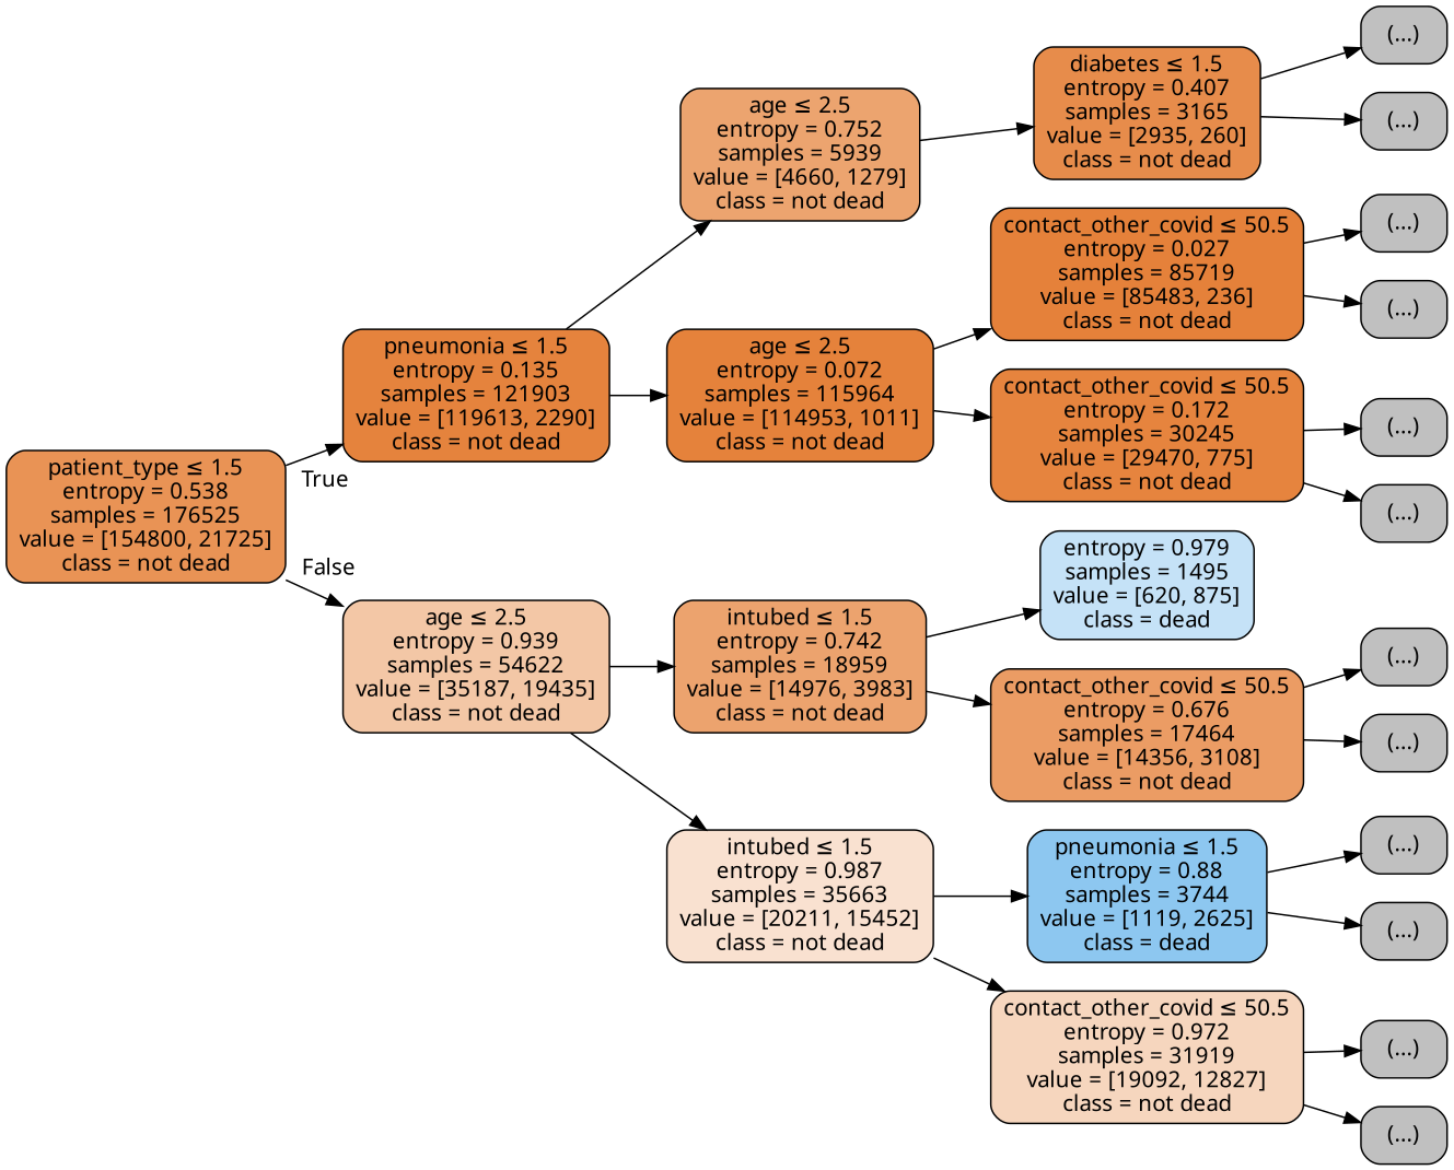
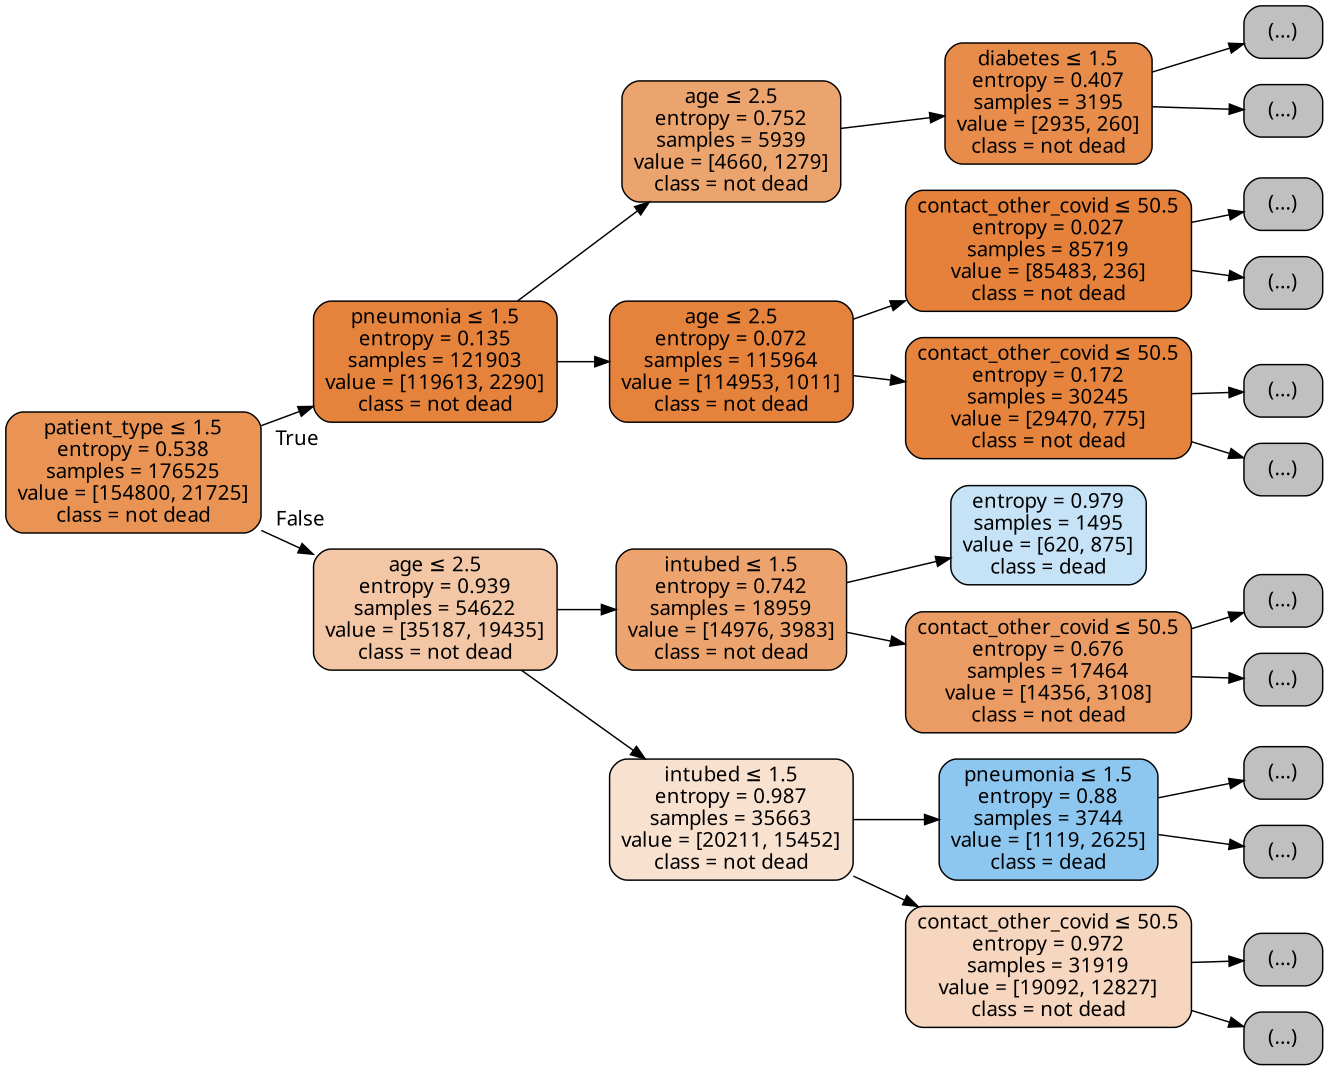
  digraph {
    fontname="Noto Sans"
    rankdir=LR
    node [color=black fillcolor="#C0C0C0" fontname="Noto Sans" shape=box style="filled, rounded"]
    edge [fontname="Noto Sans"]
    n1 [fillcolor="#e99355" label=<patient_type &le; 1.5<br/>entropy = 0.538<br/>samples = 176525<br/>value = [154800, 21725]<br/>class = not dead>]
    n2 [fillcolor="#e5833d" label=<pneumonia &le; 1.5<br/>entropy = 0.135<br/>samples = 121903<br/>value = [119613, 2290]<br/>class = not dead>]
    n3 [fillcolor="#f3c7a6" label=<age &le; 2.5<br/>entropy = 0.939<br/>samples = 54622<br/>value = [35187, 19435]<br/>class = not dead>]
    n4 [fillcolor="#eca46f" label=<age &le; 2.5<br/>entropy = 0.752<br/>samples = 5939<br/>value = [4660, 1279]<br/>class = not dead>]
    n5 [fillcolor="#e5823b" label=<age &le; 2.5<br/>entropy = 0.072<br/>samples = 115964<br/>value = [114953, 1011]<br/>class = not dead>]
    n6 [fillcolor="#eca36e" label=<intubed &le; 1.5<br/>entropy = 0.742<br/>samples = 18959<br/>value = [14976, 3983]<br/>class = not dead>]
    n7 [fillcolor="#f9e1d0" label=<intubed &le; 1.5<br/>entropy = 0.987<br/>samples = 35663<br/>value = [20211, 15452]<br/>class = not dead>]
-   n8 [fillcolor="#e78c4b" label=<diabetes &le; 1.5<br/>entropy = 0.407<br/>samples = 3165<br/>value = [2935, 260]<br/>class = not dead>]
+   n8 [fillcolor="#e78c4b" label=<diabetes &le; 1.5<br/>entropy = 0.407<br/>samples = 3195<br/>value = [2935, 260]<br/>class = not dead>]
    n9 [fillcolor="#e5813a" label=<contact_other_covid &le; 50.5<br/>entropy = 0.027<br/>samples = 85719<br/>value = [85483, 236]<br/>class = not dead>]
    n10 [fillcolor="#e6843e" label=<contact_other_covid &le; 50.5<br/>entropy = 0.172<br/>samples = 30245<br/>value = [29470, 775]<br/>class = not dead>]
    n11 [label="(...)"]
    n12 [label="(...)"]
    n13 [label="(...)"]
    n14 [label="(...)"]
    n15 [label="(...)"]
    n16 [label="(...)"]
    n17 [fillcolor="#c5e2f7" label=<entropy = 0.979<br/>samples = 1495<br/>value = [620, 875]<br/>class = dead>]
    n18 [fillcolor="#eb9c64" label=<contact_other_covid &le; 50.5<br/>entropy = 0.676<br/>samples = 17464<br/>value = [14356, 3108]<br/>class = not dead>]
    n19 [fillcolor="#8dc7f0" label=<pneumonia &le; 1.5<br/>entropy = 0.88<br/>samples = 3744<br/>value = [1119, 2625]<br/>class = dead>]
    n20 [fillcolor="#f6d6be" label=<contact_other_covid &le; 50.5<br/>entropy = 0.972<br/>samples = 31919<br/>value = [19092, 12827]<br/>class = not dead>]
    n21 [label="(...)"]
    n22 [label="(...)"]
    n23 [label="(...)"]
    n24 [label="(...)"]
    n25 [label="(...)"]
    n26 [label="(...)"]
    n1 -> n2 [headlabel=True labelangle=45 labeldistance=2.5]
    n1 -> n3 [headlabel=False labelangle=-45 labeldistance=2.5]
    n2 -> n4
    n2 -> n5
    n3 -> n6
    n3 -> n7
    n4 -> n8
    n5 -> n9
    n5 -> n10
    n6 -> n17
    n6 -> n18
    n7 -> n19
    n7 -> n20
    n8 -> n11
    n8 -> n12
    n9 -> n13
    n9 -> n14
    n10 -> n15
    n10 -> n16
    n18 -> n21
    n18 -> n22
    n19 -> n23
    n19 -> n24
    n20 -> n25
    n20 -> n26
  }
